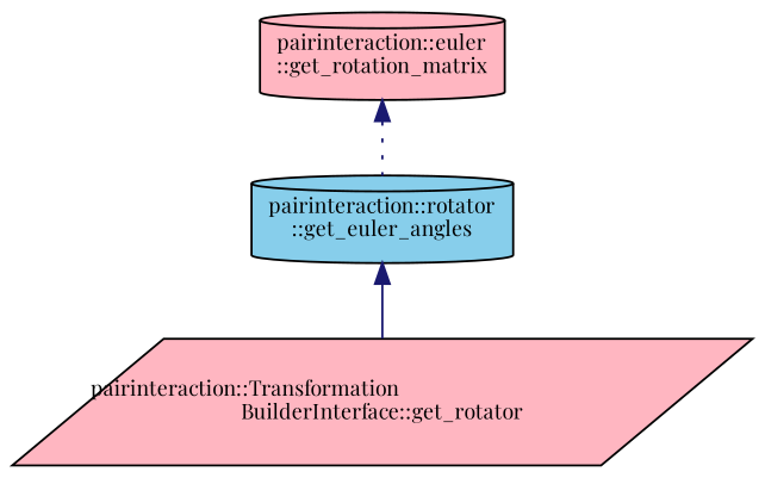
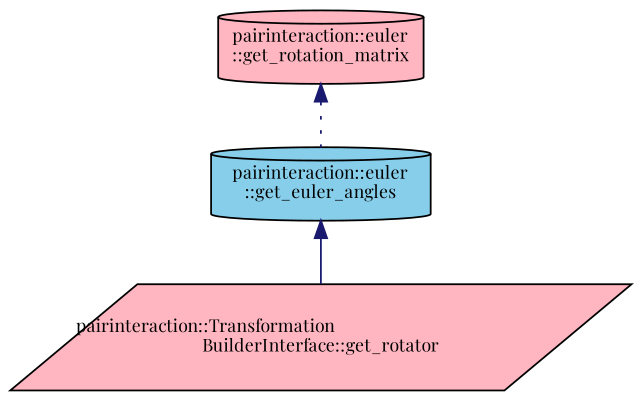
  digraph {
    rankdir=TB
    fontname="Playfair Display"
    node [color=black fillcolor=lightpink fontname="Playfair Display" fontsize=10 shape=cylinder style=filled]
    edge [color=midnightblue dir=back fontname="Playfair Display" fontsize=10 labelfontname=Helvetica labelfontsize=10]
    n1 [fontcolor=black height=0.2 label="pairinteraction::euler\l::get_rotation_matrix" width=0.4]
-   n2 [height=0.2 label="pairinteraction::rotator\l::get_euler_angles" width=0.4 fillcolor=skyblue]
+   n2 [height=0.2 label="pairinteraction::euler\l::get_euler_angles" width=0.4 fillcolor=skyblue]
    n3 [height=0.2 label="pairinteraction::Transformation\lBuilderInterface::get_rotator" shape=parallelogram width=0.4]
    n1 -> n2 [style=dotted]
    n2 -> n3 [style=solid]
  }
